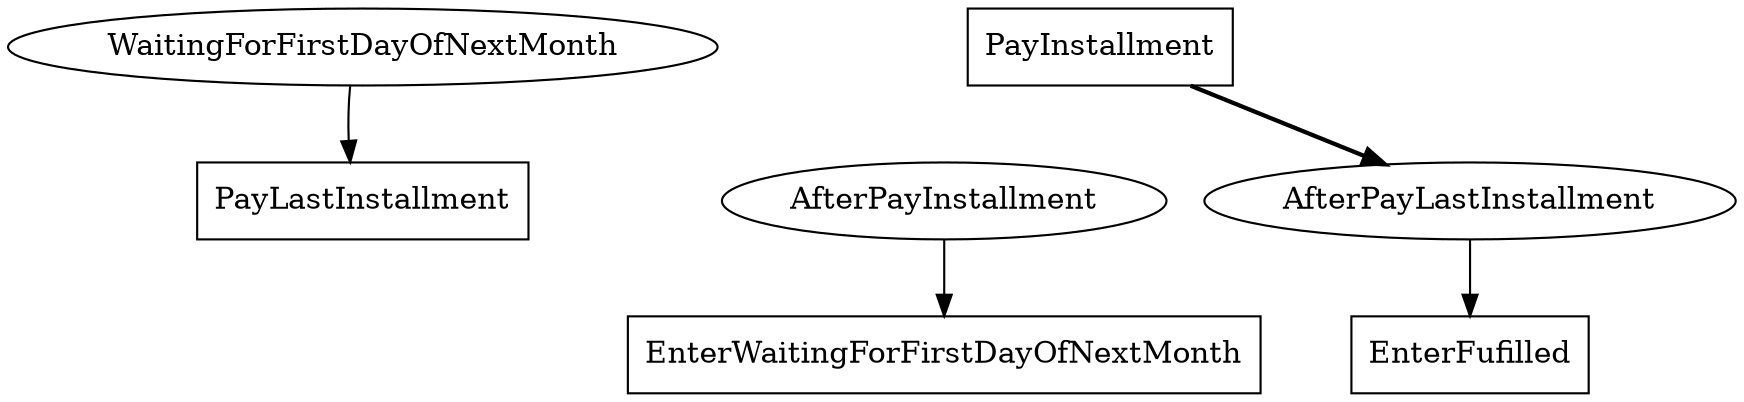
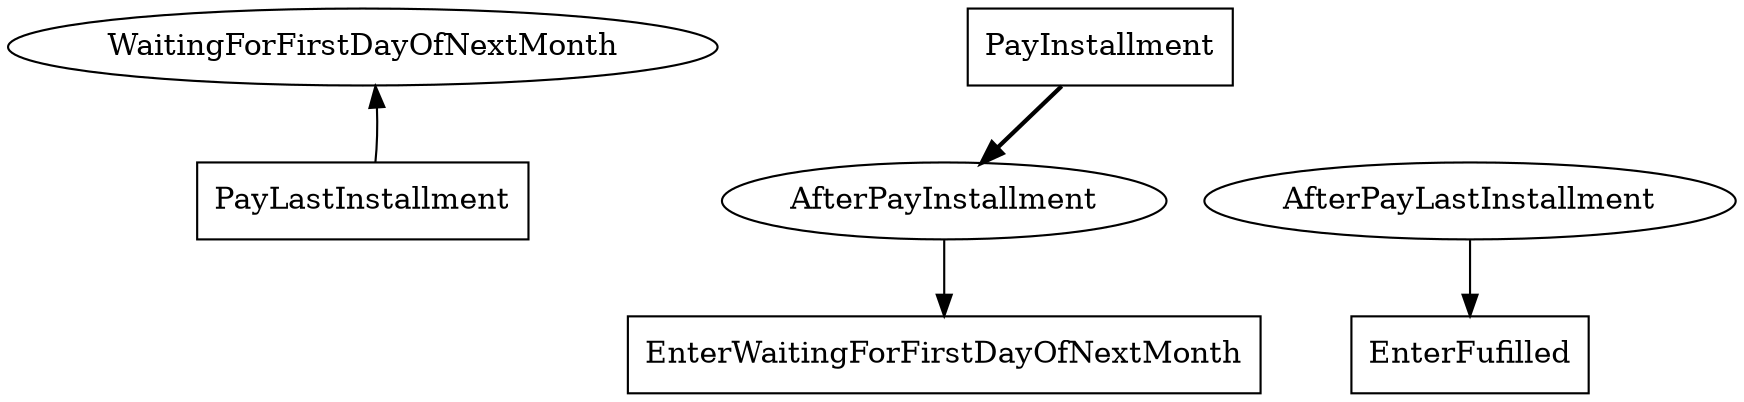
  digraph {
    node [shape=box]
    edge [style=solid]
    n1 [label=WaitingForFirstDayOfNextMonth shape=""]
    n2 [label=PayLastInstallment]
    n3 [label=PayInstallment]
    n4 [label=AfterPayInstallment shape=""]
    n5 [label=EnterWaitingForFirstDayOfNextMonth]
    n6 [label=AfterPayLastInstallment shape=""]
    n7 [label=EnterFufilled]
-   n1 -> n2
-   n3 -> n6 [style=bold]
+   n2 -> n1
+   n3 -> n4 [style=bold]
    n4 -> n5
    n6 -> n7
  }
